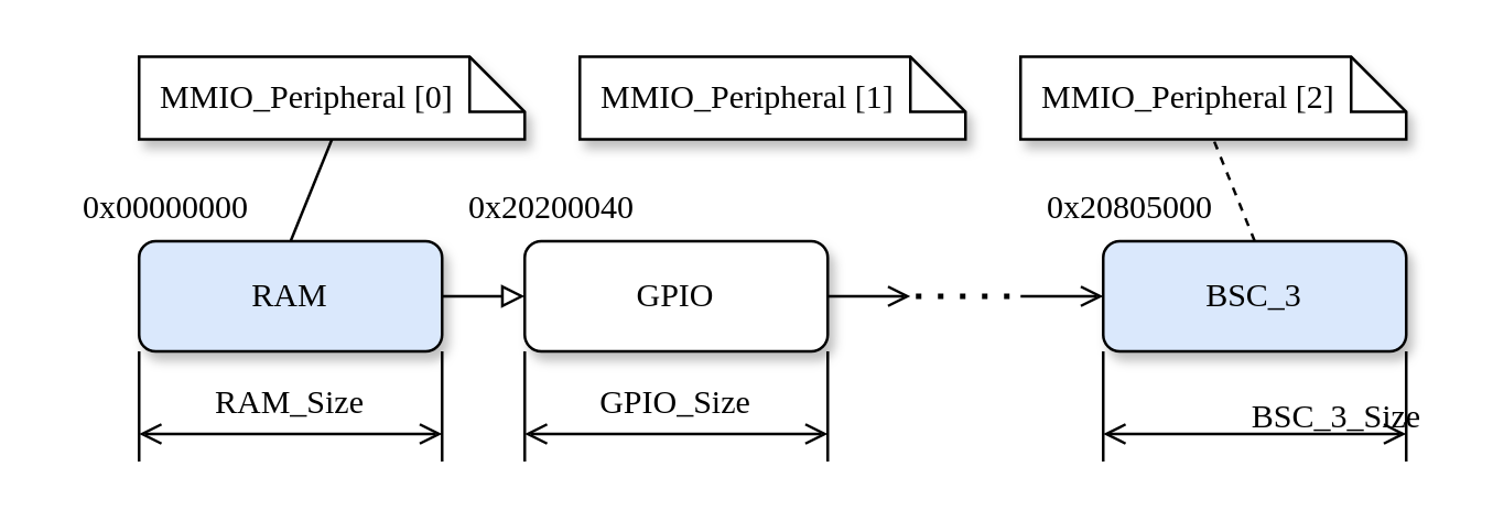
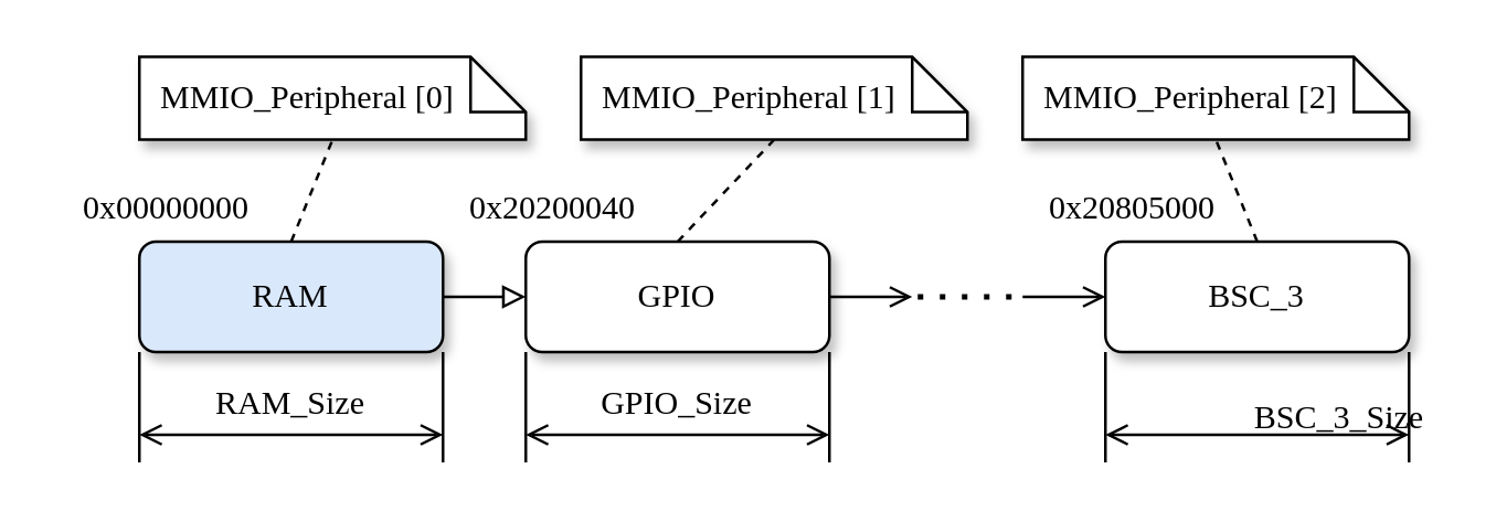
  <mxCell id="0" />
  <mxCell id="1" parent="0" />
  <mxCell id="2" style="edgeStyle=orthogonalEdgeStyle;rounded=0;orthogonalLoop=1;jettySize=auto;html=1;exitX=1;exitY=0.5;exitDx=0;exitDy=0;entryX=0;entryY=0.5;entryDx=0;entryDy=0;endArrow=block;endFill=0;" parent="1" source="3" target="11" edge="1"><mxGeometry relative="1" as="geometry" /></mxCell>
  <mxCell id="3" value="RAM" style="rounded=1;whiteSpace=wrap;html=1;shadow=1;glass=0;fontFamily=Computer Modern;fillColor=#dae8fc;" parent="1" vertex="1"><mxGeometry x="50" y="87" width="110" height="40" as="geometry" /></mxCell>
  <mxCell id="4" value="0x00000000" style="text;html=1;strokeColor=none;fillColor=none;align=center;verticalAlign=middle;whiteSpace=wrap;rounded=0;fontFamily=Computer Modern;" parent="1" vertex="1"><mxGeometry x="20" y="60" width="80" height="30" as="geometry" /></mxCell>
  <mxCell id="5" style="edgeStyle=orthogonalEdgeStyle;rounded=0;orthogonalLoop=1;jettySize=auto;html=1;exitX=1;exitY=0.5;exitDx=0;exitDy=0;entryX=0;entryY=0.5;entryDx=0;entryDy=0;" parent="1" edge="1"><mxGeometry relative="1" as="geometry"><mxPoint x="360" y="110" as="targetPoint" /></mxGeometry></mxCell>
  <mxCell id="6" value="RAM_Size" style="text;html=1;strokeColor=none;fillColor=none;align=center;verticalAlign=middle;whiteSpace=wrap;rounded=0;fontFamily=Computer Modern;" parent="1" vertex="1"><mxGeometry x="70" y="131" width="70" height="30" as="geometry" /></mxCell>
  <mxCell id="7" value="" style="endArrow=none;html=1;rounded=0;entryX=0;entryY=1;entryDx=0;entryDy=0;" parent="1" target="3" edge="1"><mxGeometry width="50" height="50" relative="1" as="geometry"><mxPoint x="50" y="167" as="sourcePoint" /><mxPoint x="50" y="147" as="targetPoint" /></mxGeometry></mxCell>
  <mxCell id="8" value="" style="endArrow=none;html=1;rounded=0;entryX=0;entryY=1;entryDx=0;entryDy=0;" parent="1" edge="1"><mxGeometry width="50" height="50" relative="1" as="geometry"><mxPoint x="160" y="167" as="sourcePoint" /><mxPoint x="160" y="127" as="targetPoint" /></mxGeometry></mxCell>
  <mxCell id="9" value="" style="endArrow=open;startArrow=open;html=1;rounded=0;startFill=0;endFill=0;" parent="1" edge="1"><mxGeometry width="50" height="50" relative="1" as="geometry"><mxPoint x="50" y="157" as="sourcePoint" /><mxPoint x="160" y="157" as="targetPoint" /></mxGeometry></mxCell>
  <mxCell id="10" style="edgeStyle=orthogonalEdgeStyle;rounded=0;orthogonalLoop=1;jettySize=auto;html=1;exitX=1;exitY=0.5;exitDx=0;exitDy=0;endArrow=open;endFill=0;" parent="1" source="11" edge="1"><mxGeometry relative="1" as="geometry"><mxPoint x="330" y="107.143" as="targetPoint" /></mxGeometry></mxCell>
  <mxCell id="11" value="GPIO" style="rounded=1;whiteSpace=wrap;html=1;shadow=1;glass=0;fontFamily=Computer Modern;" parent="1" vertex="1"><mxGeometry x="190" y="87" width="110" height="40" as="geometry" /></mxCell>
  <mxCell id="12" value="0x20200040" style="text;html=1;strokeColor=none;fillColor=none;align=center;verticalAlign=middle;whiteSpace=wrap;rounded=0;fontFamily=Computer Modern;" parent="1" vertex="1"><mxGeometry x="160" y="60" width="80" height="30" as="geometry" /></mxCell>
  <mxCell id="13" value="GPIO_Size" style="text;html=1;strokeColor=none;fillColor=none;align=center;verticalAlign=middle;whiteSpace=wrap;rounded=0;fontFamily=Computer Modern;" parent="1" vertex="1"><mxGeometry x="210" y="131" width="70" height="30" as="geometry" /></mxCell>
  <mxCell id="14" value="" style="endArrow=none;html=1;rounded=0;entryX=0;entryY=1;entryDx=0;entryDy=0;" parent="1" target="11" edge="1"><mxGeometry width="50" height="50" relative="1" as="geometry"><mxPoint x="190" y="167" as="sourcePoint" /><mxPoint x="190" y="147" as="targetPoint" /></mxGeometry></mxCell>
  <mxCell id="15" value="" style="endArrow=none;html=1;rounded=0;entryX=0;entryY=1;entryDx=0;entryDy=0;" parent="1" edge="1"><mxGeometry width="50" height="50" relative="1" as="geometry"><mxPoint x="300" y="167" as="sourcePoint" /><mxPoint x="300" y="127" as="targetPoint" /></mxGeometry></mxCell>
  <mxCell id="16" value="" style="endArrow=open;startArrow=open;html=1;rounded=0;startFill=0;endFill=0;" parent="1" edge="1"><mxGeometry width="50" height="50" relative="1" as="geometry"><mxPoint x="190" y="157" as="sourcePoint" /><mxPoint x="300" y="157" as="targetPoint" /></mxGeometry></mxCell>
- <mxCell id="17" value="BSC_3" style="rounded=1;whiteSpace=wrap;html=1;shadow=1;glass=0;fontFamily=Computer Modern;fillColor=#dae8fc;" parent="1" vertex="1"><mxGeometry x="400" y="87" width="110" height="40" as="geometry" /></mxCell>
+ <mxCell id="17" value="BSC_3" style="rounded=1;whiteSpace=wrap;html=1;shadow=1;glass=0;fontFamily=Computer Modern;" parent="1" vertex="1"><mxGeometry x="400" y="87" width="110" height="40" as="geometry" /></mxCell>
  <mxCell id="18" value="0x20805000" style="text;html=1;strokeColor=none;fillColor=none;align=center;verticalAlign=middle;whiteSpace=wrap;rounded=0;fontFamily=Computer Modern;" parent="1" vertex="1"><mxGeometry x="370" y="60" width="80" height="30" as="geometry" /></mxCell>
  <mxCell id="19" value="BSC_3_Size" style="text;html=1;strokeColor=none;fillColor=none;align=center;verticalAlign=middle;whiteSpace=wrap;rounded=0;fontFamily=Computer Modern;" parent="1" vertex="1"><mxGeometry x="450" y="136" width="70" height="30" as="geometry" /></mxCell>
  <mxCell id="20" value="" style="endArrow=none;html=1;rounded=0;entryX=0;entryY=1;entryDx=0;entryDy=0;" parent="1" target="17" edge="1"><mxGeometry width="50" height="50" relative="1" as="geometry"><mxPoint x="400" y="167" as="sourcePoint" /><mxPoint x="400" y="147" as="targetPoint" /></mxGeometry></mxCell>
  <mxCell id="21" value="" style="endArrow=none;html=1;rounded=0;entryX=0;entryY=1;entryDx=0;entryDy=0;" parent="1" edge="1"><mxGeometry width="50" height="50" relative="1" as="geometry"><mxPoint x="510" y="167" as="sourcePoint" /><mxPoint x="510" y="127" as="targetPoint" /></mxGeometry></mxCell>
  <mxCell id="22" value="" style="endArrow=open;startArrow=open;html=1;rounded=0;startFill=0;endFill=0;" parent="1" edge="1"><mxGeometry width="50" height="50" relative="1" as="geometry"><mxPoint x="400" y="157" as="sourcePoint" /><mxPoint x="510" y="157" as="targetPoint" /></mxGeometry></mxCell>
  <mxCell id="23" style="edgeStyle=orthogonalEdgeStyle;rounded=0;orthogonalLoop=1;jettySize=auto;html=1;entryX=0;entryY=0.5;entryDx=0;entryDy=0;endArrow=open;endFill=0;" parent="1" target="17" edge="1"><mxGeometry relative="1" as="geometry"><mxPoint x="380" y="120" as="targetPoint" /><mxPoint x="370" y="107" as="sourcePoint" /><Array as="points"><mxPoint x="370" y="107" /></Array></mxGeometry></mxCell>
  <mxCell id="24" value="" style="endArrow=none;dashed=1;html=1;dashPattern=1 3;strokeWidth=2;rounded=0;" parent="1" edge="1"><mxGeometry width="50" height="50" relative="1" as="geometry"><mxPoint x="332" y="107" as="sourcePoint" /><mxPoint x="372" y="107" as="targetPoint" /><Array as="points"><mxPoint x="352" y="107" /></Array></mxGeometry></mxCell>
  <mxCell id="25" value="&amp;nbsp; MMIO_Peripheral [0]" style="shape=note;size=20;whiteSpace=wrap;html=1;fontFamily=Computer Modern;shadow=1;align=left;" parent="1" vertex="1"><mxGeometry x="50" y="20" width="140" height="30" as="geometry" /></mxCell>
  <mxCell id="26" value="&amp;nbsp; MMIO_Peripheral [1]" style="shape=note;size=20;whiteSpace=wrap;html=1;fontFamily=Computer Modern;shadow=1;align=left;" parent="1" vertex="1"><mxGeometry x="210" y="20" width="140" height="30" as="geometry" /></mxCell>
  <mxCell id="27" value="&amp;nbsp; MMIO_Peripheral [2]" style="shape=note;size=20;whiteSpace=wrap;html=1;fontFamily=Computer Modern;shadow=1;align=left;" parent="1" vertex="1"><mxGeometry x="370" y="20" width="140" height="30" as="geometry" /></mxCell>
- <mxCell id="28" value="" style="endArrow=none;dashed=0;html=1;rounded=0;exitX=0.5;exitY=0;exitDx=0;exitDy=0;entryX=0.5;entryY=1;entryDx=0;entryDy=0;entryPerimeter=0;" parent="1" source="3" target="25" edge="1"><mxGeometry width="50" height="50" relative="1" as="geometry"><mxPoint x="100" y="0" as="sourcePoint" /><mxPoint x="150" y="-50" as="targetPoint" /></mxGeometry></mxCell>
+ <mxCell id="28" value="" style="endArrow=none;dashed=1;html=1;rounded=0;exitX=0.5;exitY=0;exitDx=0;exitDy=0;entryX=0.5;entryY=1;entryDx=0;entryDy=0;entryPerimeter=0;" parent="1" source="3" target="25" edge="1"><mxGeometry width="50" height="50" relative="1" as="geometry"><mxPoint x="100" y="0" as="sourcePoint" /><mxPoint x="150" y="-50" as="targetPoint" /></mxGeometry></mxCell>
+ <mxCell id="29" value="" style="endArrow=none;dashed=1;html=1;rounded=0;exitX=0.5;exitY=0;exitDx=0;exitDy=0;entryX=0.5;entryY=1;entryDx=0;entryDy=0;entryPerimeter=0;" parent="1" source="11" target="26" edge="1"><mxGeometry width="50" height="50" relative="1" as="geometry"><mxPoint x="115" y="97" as="sourcePoint" /><mxPoint x="150" y="50" as="targetPoint" /></mxGeometry></mxCell>
  <mxCell id="30" value="" style="endArrow=none;dashed=1;html=1;rounded=0;exitX=0.5;exitY=0;exitDx=0;exitDy=0;entryX=0.5;entryY=1;entryDx=0;entryDy=0;entryPerimeter=0;" parent="1" source="17" target="27" edge="1"><mxGeometry width="50" height="50" relative="1" as="geometry"><mxPoint x="255" y="97" as="sourcePoint" /><mxPoint x="290" y="50" as="targetPoint" /></mxGeometry></mxCell>
